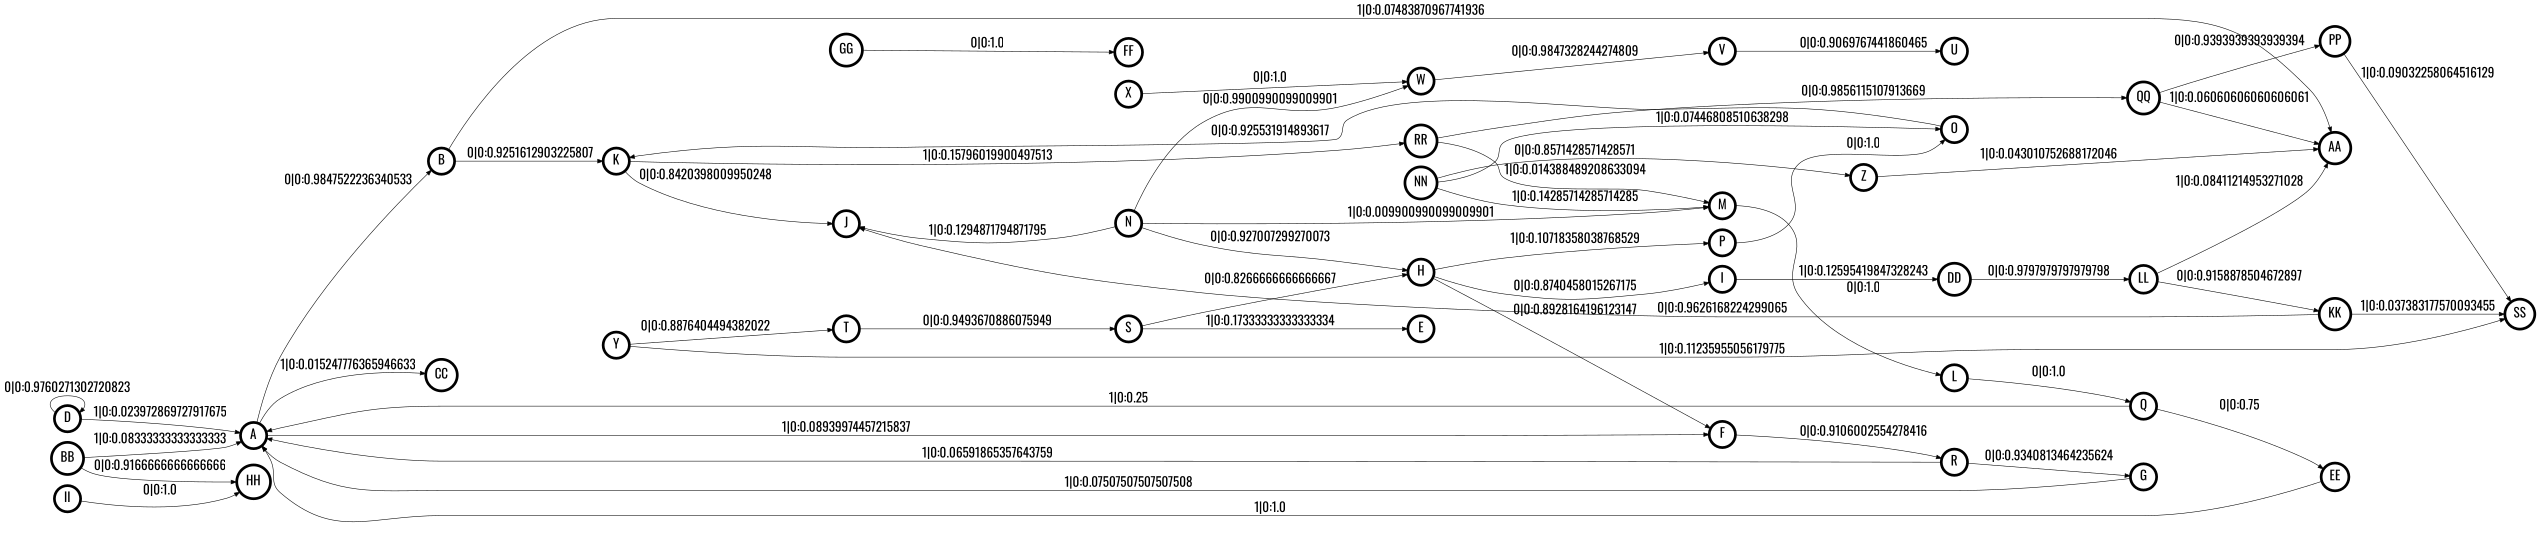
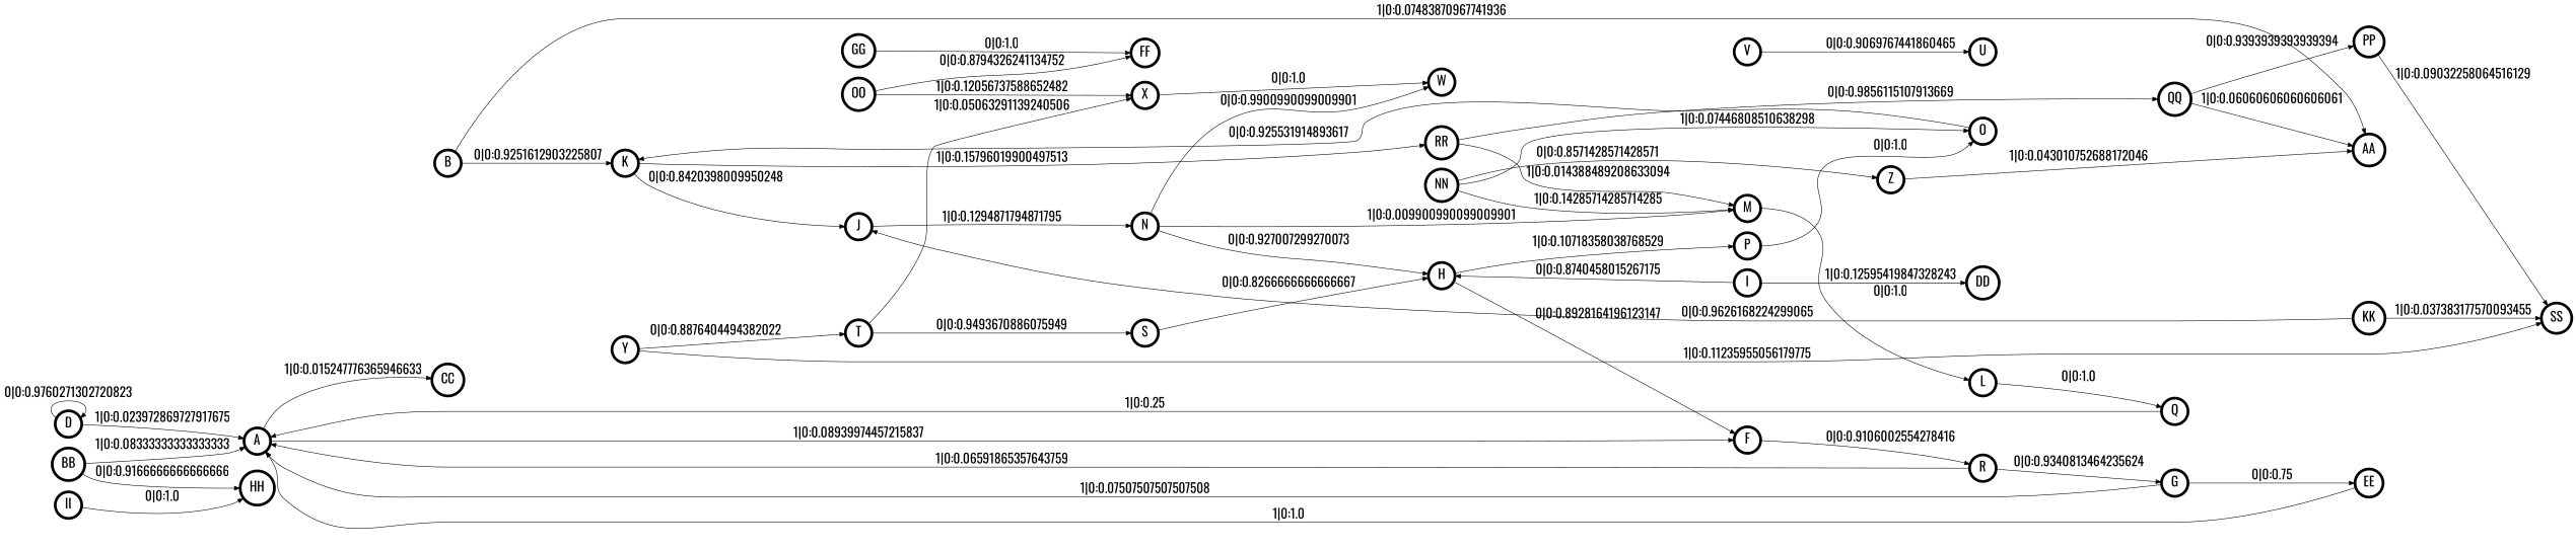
  digraph {
    fontname=Oswald
    rankdir=LR
    node [fontname=Oswald fontsize=24 penwidth=5 shape=circle]
    edge [fontname=Oswald fontsize=24]
    A
    B
    CC
    F
    K
    AA
    J
    RR
    BB
    HH
    N
    M
    QQ
    Z
    KK
    SS
    D
    R
    G
    H
    P
    O
    I
    DD
-   LL
    W
    L
    V
    PP
    Q
    EE
    U
    NN
    S
-   E
    T
    X
    Y
    GG
    FF
    II
-   A -> B [label="0|0:0.9847522236340533\l"]
+   OO
    A -> CC [label="1|0:0.015247776365946633\l"]
    A -> F [label="1|0:0.08939974457215837\l"]
    B -> K [label="0|0:0.9251612903225807\l"]
    B -> AA [label="1|0:0.07483870967741936\l"]
    F -> R [label="0|0:0.9106002554278416\l"]
    K -> J [label="0|0:0.8420398009950248\l"]
    K -> RR [label="1|0:0.15796019900497513\l"]
-   N -> J [label="1|0:0.1294871794871795\l"]
+   J -> N [label="1|0:0.1294871794871795\l"]
    RR -> M [label="1|0:0.014388489208633094\l"]
    RR -> QQ [label="0|0:0.9856115107913669\l"]
    BB -> A [label="1|0:0.08333333333333333\l"]
    BB -> HH [label="0|0:0.9166666666666666\l"]
    N -> M [label="1|0:0.009900990099009901\l"]
    N -> H [label="0|0:0.927007299270073\l"]
    N -> W [label="0|0:0.9900990099009901\l"]
    M -> L [label="0|0:1.0\l"]
    QQ -> AA [label="1|0:0.06060606060606061\l"]
    QQ -> PP [label="0|0:0.9393939393939394\l"]
    Z -> AA [label="1|0:0.043010752688172046\l"]
    KK -> J [label="0|0:0.9626168224299065\l"]
    KK -> SS [label="1|0:0.037383177570093455\l"]
    D -> A [label="1|0:0.023972869727917675\l"]
    D -> D [label="0|0:0.9760271302720823\l"]
    R -> A [label="1|0:0.06591865357643759\l"]
    R -> G [label="0|0:0.9340813464235624\l"]
    G -> A [label="1|0:0.07507507507507508\l"]
    H -> F [label="0|0:0.8928164196123147\l"]
    H -> P [label="1|0:0.10718358038768529\l"]
    P -> O [label="0|0:1.0\l"]
    O -> K [label="0|0:0.925531914893617\l"]
-   H -> I [label="0|0:0.8740458015267175\l"]
+   I -> H [label="0|0:0.8740458015267175\l"]
    I -> DD [label="1|0:0.12595419847328243\l"]
-   DD -> LL [label="0|0:0.9797979797979798\l"]
-   LL -> AA [label="1|0:0.08411214953271028\l"]
-   LL -> KK [label="0|0:0.9158878504672897\l"]
-   W -> V [label="0|0:0.9847328244274809\l"]
    L -> Q [label="0|0:1.0\l"]
    V -> U [label="0|0:0.9069767441860465\l"]
    PP -> SS [label="1|0:0.09032258064516129\l"]
    Q -> A [label="1|0:0.25\l"]
-   Q -> EE [label="0|0:0.75\l"]
+   G -> EE [label="0|0:0.75\l"]
    EE -> A [label="1|0:1.0\l"]
    NN -> M [label="1|0:0.14285714285714285\l"]
    NN -> Z [label="0|0:0.8571428571428571\l"]
    NN -> O [label="1|0:0.07446808510638298\l"]
    S -> H [label="0|0:0.8266666666666667\l"]
-   S -> E [label="1|0:0.17333333333333334\l"]
    T -> S [label="0|0:0.9493670886075949\l"]
+   T -> X [label="1|0:0.05063291139240506\l"]
    X -> W [label="0|0:1.0\l"]
    Y -> SS [label="1|0:0.11235955056179775\l"]
    Y -> T [label="0|0:0.8876404494382022\l"]
    GG -> FF [label="0|0:1.0\l"]
    II -> HH [label="0|0:1.0\l"]
+   OO -> X [label="1|0:0.12056737588652482\l"]
+   OO -> FF [label="0|0:0.8794326241134752\l"]
  }
